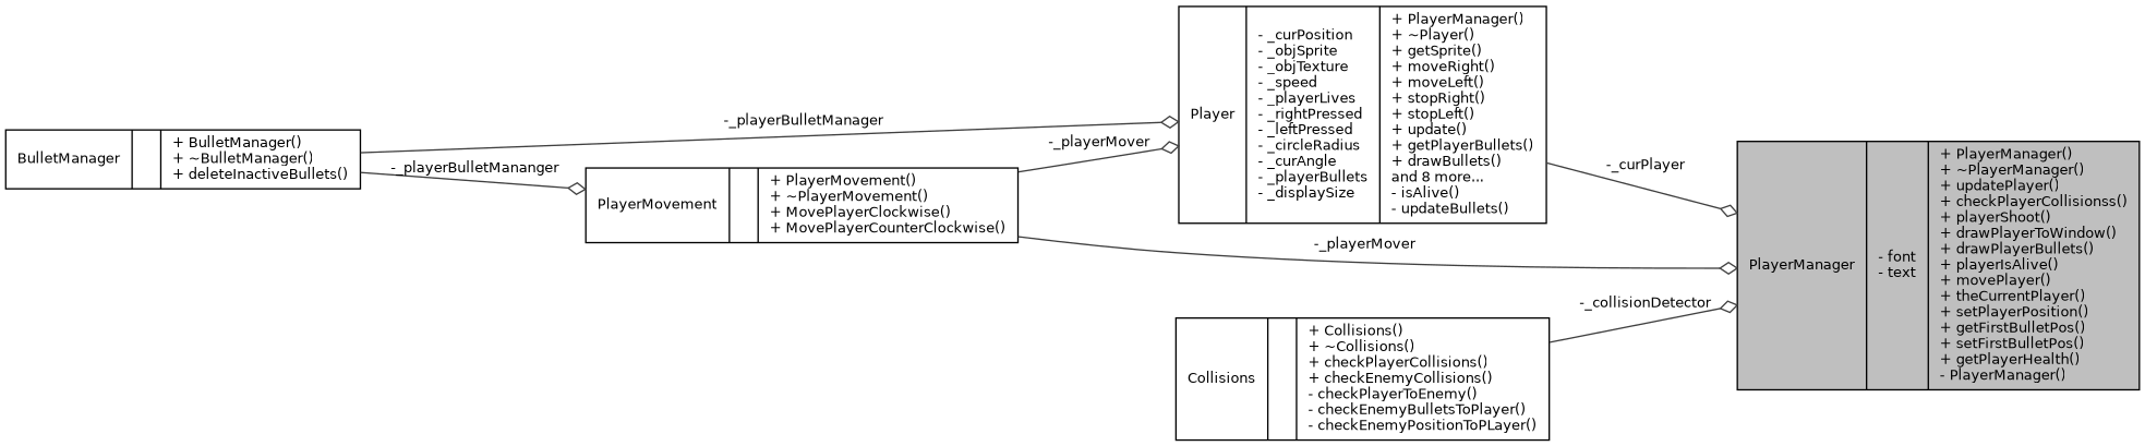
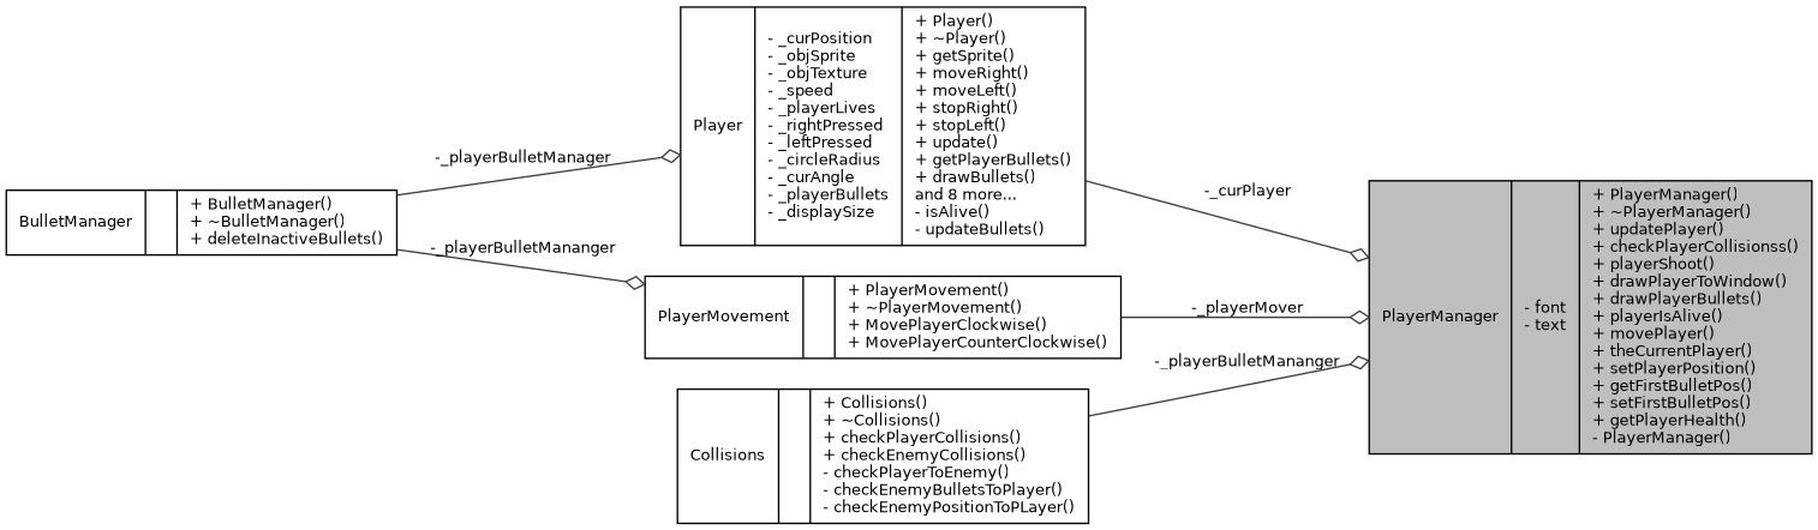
  digraph {
    rankdir=LR
    node [color=black fillcolor=white fontname=Helvetica fontsize=10 shape=record style=filled]
    edge [arrowhead=odiamond color=grey25 fontname=Helvetica fontsize=10 labelfontname=Helvetica labelfontsize=10 style=solid]
    n1 [fillcolor=grey75 fontcolor=black height=0.2 label="{PlayerManager\n|- font\l- text\l|+ PlayerManager()\l+ ~PlayerManager()\l+ updatePlayer()\l+ checkPlayerCollisionss()\l+ playerShoot()\l+ drawPlayerToWindow()\l+ drawPlayerBullets()\l+ playerIsAlive()\l+ movePlayer()\l+ theCurrentPlayer()\l+ setPlayerPosition()\l+ getFirstBulletPos()\l+ setFirstBulletPos()\l+ getPlayerHealth()\l- PlayerManager()\l}" width=0.4]
    n2 [height=0.2 label="{BulletManager\n||+ BulletManager()\l+ ~BulletManager()\l+ deleteInactiveBullets()\l}" width=0.4]
-   n3 [height=0.2 label="{Player\n|- _curPosition\l- _objSprite\l- _objTexture\l- _speed\l- _playerLives\l- _rightPressed\l- _leftPressed\l- _circleRadius\l- _curAngle\l- _playerBullets\l- _displaySize\l|+ PlayerManager()\l+ ~Player()\l+ getSprite()\l+ moveRight()\l+ moveLeft()\l+ stopRight()\l+ stopLeft()\l+ update()\l+ getPlayerBullets()\l+ drawBullets()\land 8 more...\l- isAlive()\l- updateBullets()\l}" width=0.4]
+   n3 [height=0.2 label="{Player\n|- _curPosition\l- _objSprite\l- _objTexture\l- _speed\l- _playerLives\l- _rightPressed\l- _leftPressed\l- _circleRadius\l- _curAngle\l- _playerBullets\l- _displaySize\l|+ Player()\l+ ~Player()\l+ getSprite()\l+ moveRight()\l+ moveLeft()\l+ stopRight()\l+ stopLeft()\l+ update()\l+ getPlayerBullets()\l+ drawBullets()\land 8 more...\l- isAlive()\l- updateBullets()\l}" width=0.4]
    n4 [height=0.2 label="{PlayerMovement\n||+ PlayerMovement()\l+ ~PlayerMovement()\l+ MovePlayerClockwise()\l+ MovePlayerCounterClockwise()\l}" width=0.4]
    n5 [height=0.2 label="{Collisions\n||+ Collisions()\l+ ~Collisions()\l+ checkPlayerCollisions()\l+ checkEnemyCollisions()\l- checkPlayerToEnemy()\l- checkEnemyBulletsToPlayer()\l- checkEnemyPositionToPLayer()\l}" width=0.4]
    n2 -> n3 [label=" -_playerBulletManager"]
    n2 -> n4 [label=" -_playerBulletMananger"]
    n3 -> n1 [label=" -_curPlayer"]
    n4 -> n1 [label=" -_playerMover"]
-   n4 -> n3 [label=" -_playerMover"]
-   n5 -> n1 [label=" -_collisionDetector"]
+   n5 -> n1 [label=" -_playerBulletMananger"]
  }
